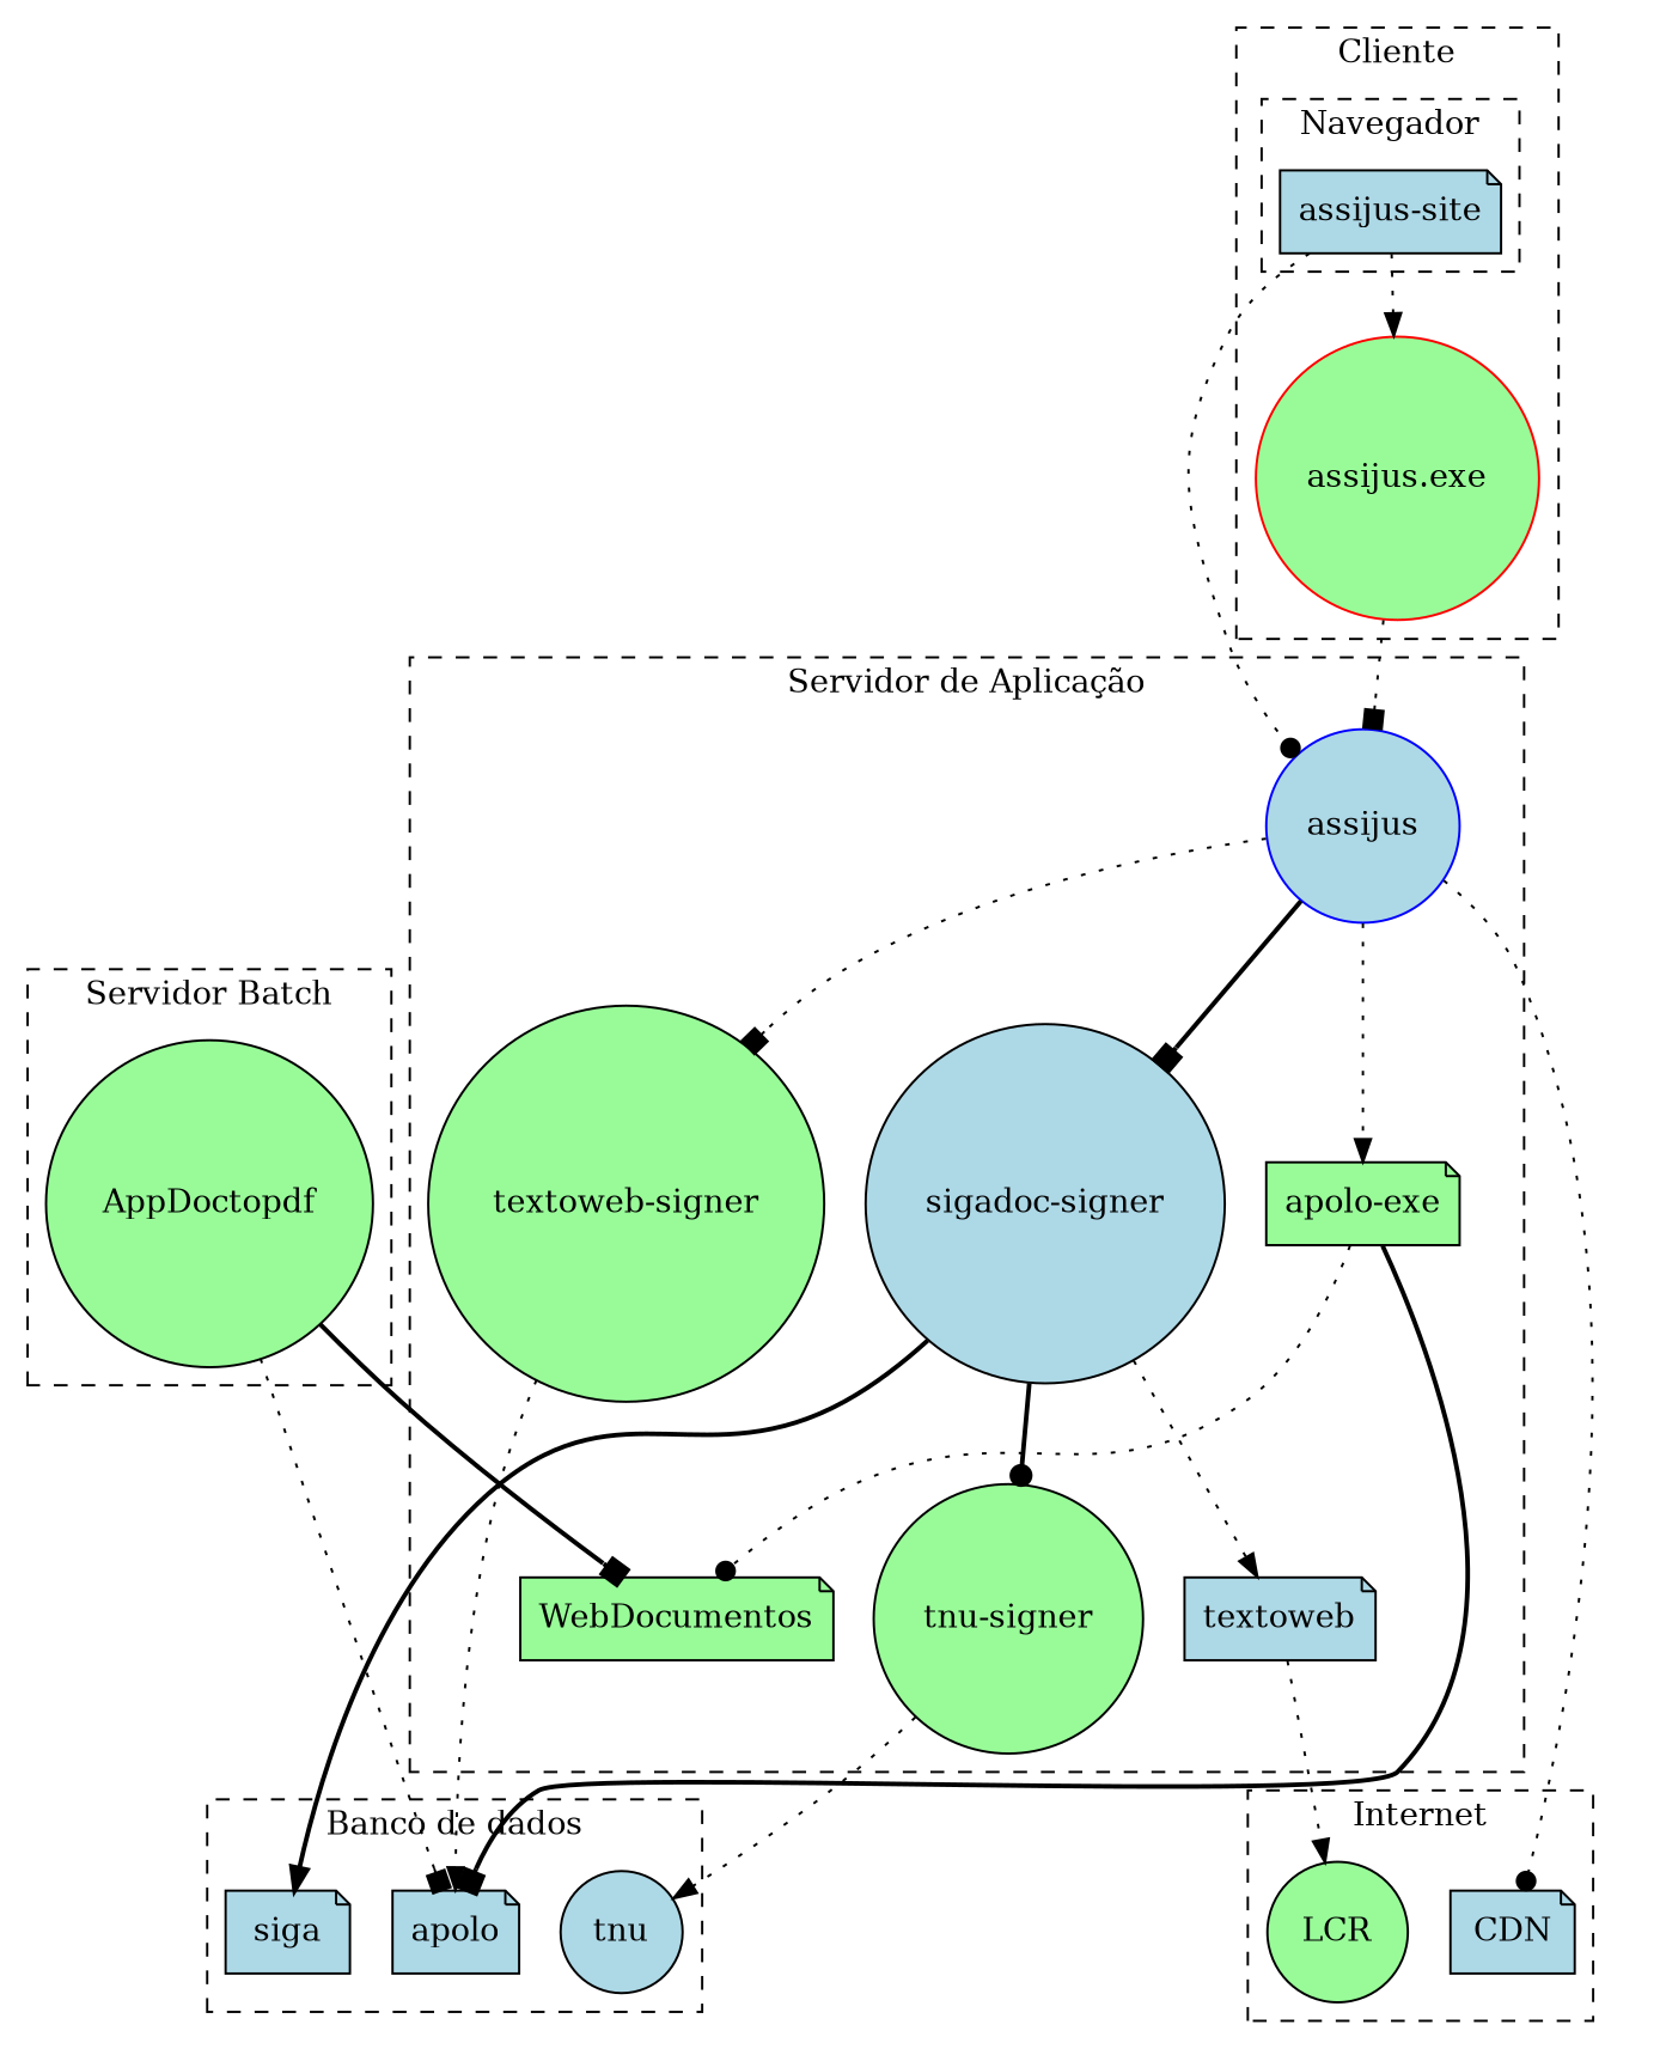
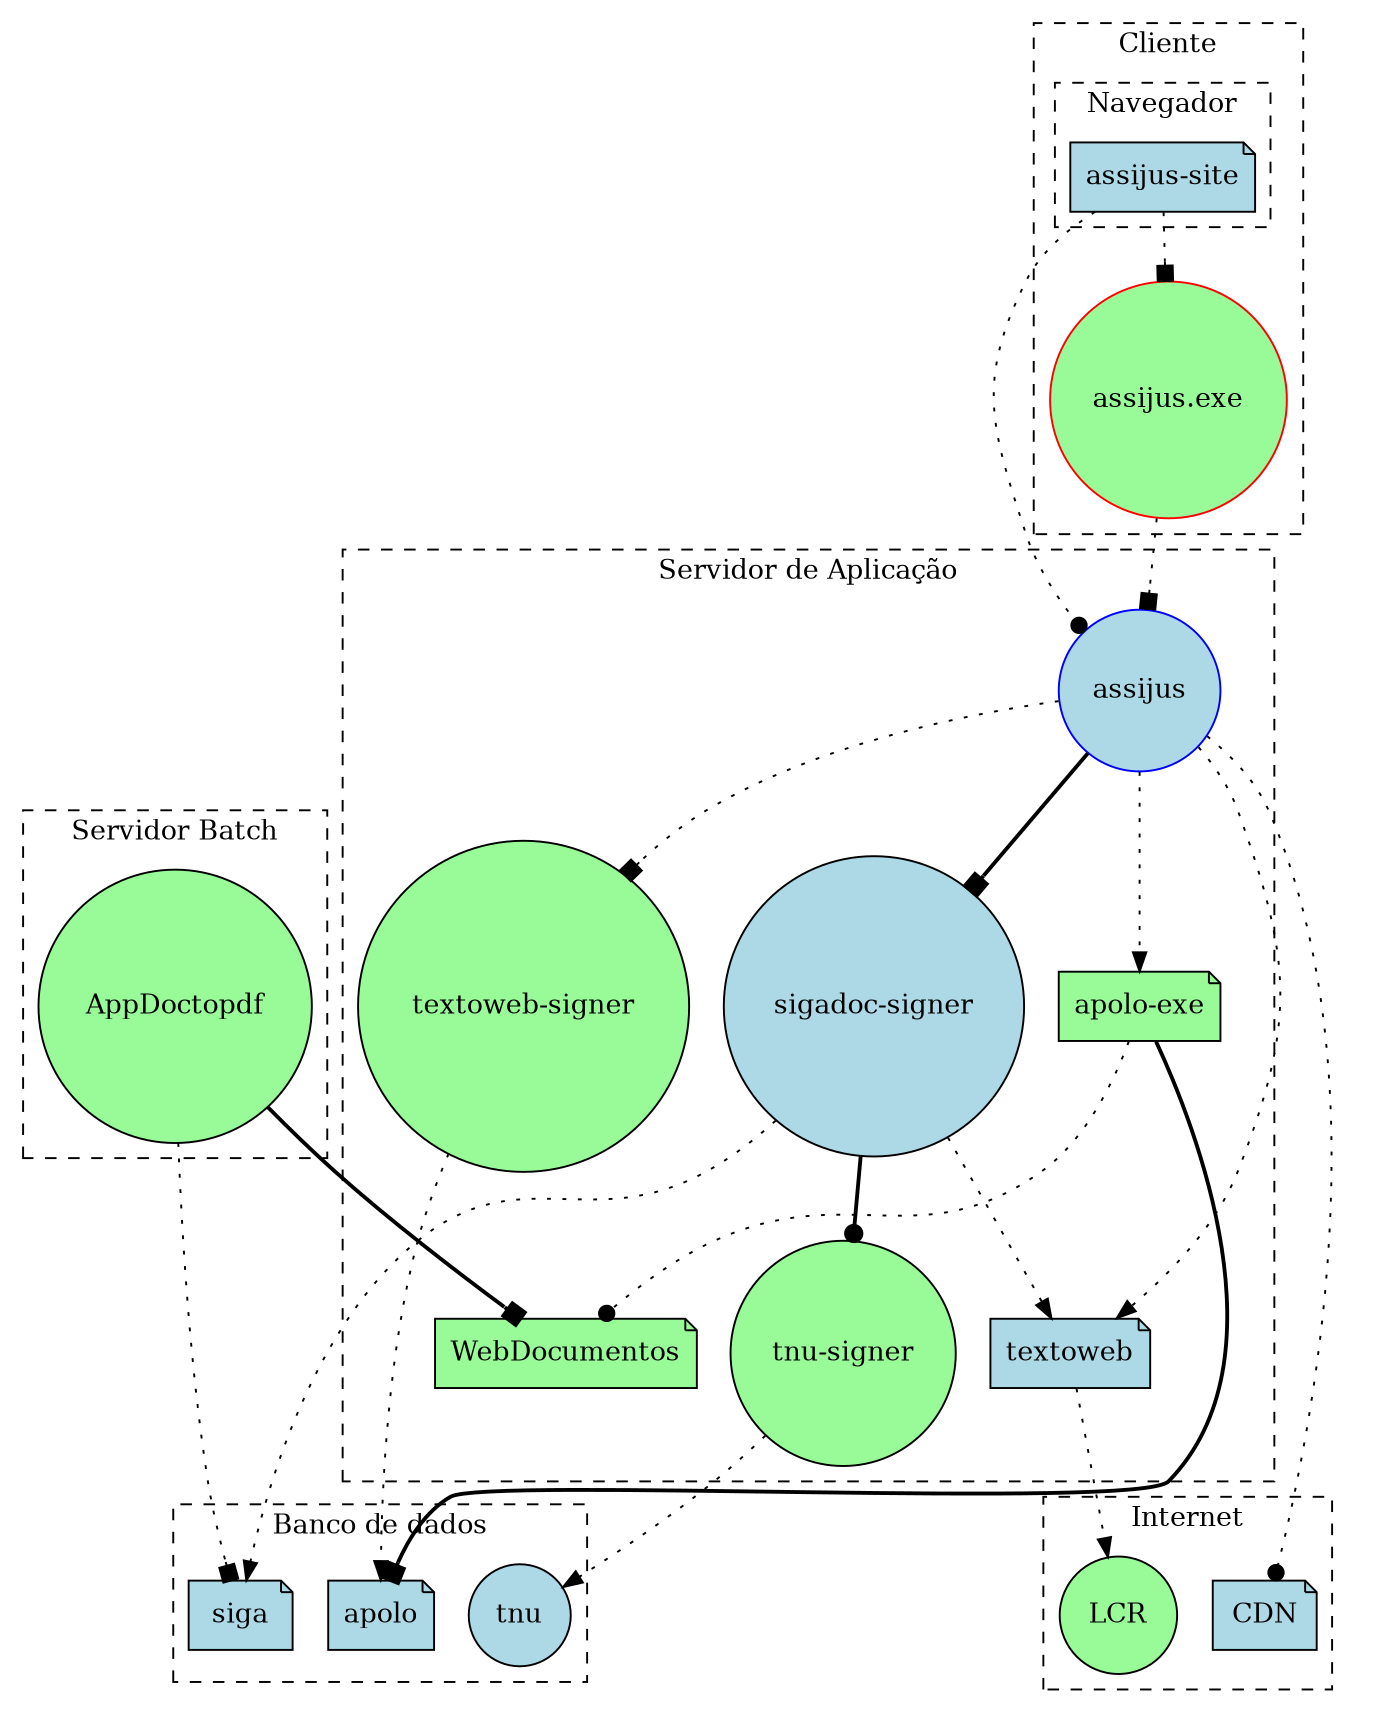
  digraph {
    node [fillcolor=lightblue shape=circle style=filled]
    edge [arrowhead=box style=dotted]
    "assijus-site" [shape=note]
    "assijus.exe" [color=red fillcolor=palegreen]
    assijus [color=blue]
    n4 [label=textoweb shape=note]
    n5 [fillcolor=palegreen label="apolo-exe" shape=note]
    "sigadoc-signer"
    "textoweb-signer" [fillcolor=palegreen]
    "tnu-signer" [fillcolor=palegreen]
    WebDocumentos [fillcolor=palegreen shape=note]
    apolo [shape=note]
    siga [shape=note]
    tnu
    CDN [shape=note]
    LCR [fillcolor=palegreen]
    AppDoctopdf [fillcolor=palegreen]
    subgraph cluster_1 {
      label=Cliente
      style=dashed
      "assijus.exe"
      subgraph cluster_2 {
        label=Navegador
        style=dashed
        "assijus-site"
      }
    }
    subgraph cluster_3 {
      label="Servidor de Aplicação"
      style=dashed
      assijus
      n4
      n5
      "sigadoc-signer"
      "textoweb-signer"
      "tnu-signer"
      WebDocumentos
    }
    subgraph cluster_4 {
      label="Banco de dados"
      rank=same
      style=dashed
      apolo
      siga
      tnu
    }
    subgraph cluster_5 {
      label=Internet
      style=dashed
      CDN
      LCR
    }
    subgraph cluster_6 {
      label="Servidor Batch"
      style=dashed
      AppDoctopdf
    }
-   "assijus-site" -> "assijus.exe" [arrowhead=normal]
+   "assijus-site" -> "assijus.exe"
    "assijus-site" -> assijus [arrowhead=dot]
    "assijus.exe" -> assijus
+   assijus -> n4 [arrowhead=normal]
    assijus -> n5 [arrowhead=normal]
    assijus -> "sigadoc-signer" [style=bold]
    assijus -> "textoweb-signer"
    assijus -> CDN [arrowhead=dot]
    n4 -> LCR [arrowhead=normal]
    n5 -> WebDocumentos [arrowhead=dot]
    n5 -> apolo [style=bold]
    "sigadoc-signer" -> n4 [arrowhead=normal]
    "sigadoc-signer" -> "tnu-signer" [arrowhead=dot style=bold]
-   "sigadoc-signer" -> siga [arrowhead=normal style=bold]
+   "sigadoc-signer" -> siga [arrowhead=normal]
    "textoweb-signer" -> apolo [arrowhead=normal]
    "tnu-signer" -> tnu [arrowhead=normal]
    WebDocumentos -> apolo [style=invis arrowhead=""]
    AppDoctopdf -> WebDocumentos [style=bold]
-   AppDoctopdf -> apolo
+   AppDoctopdf -> siga
  }
